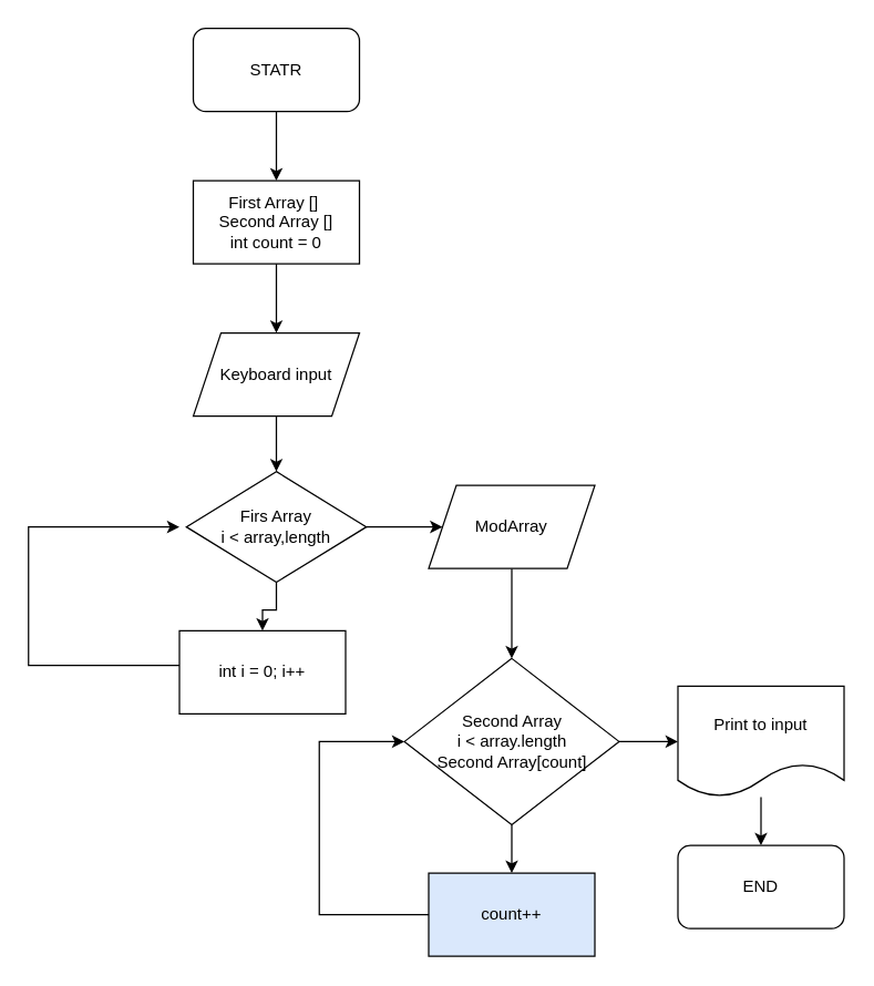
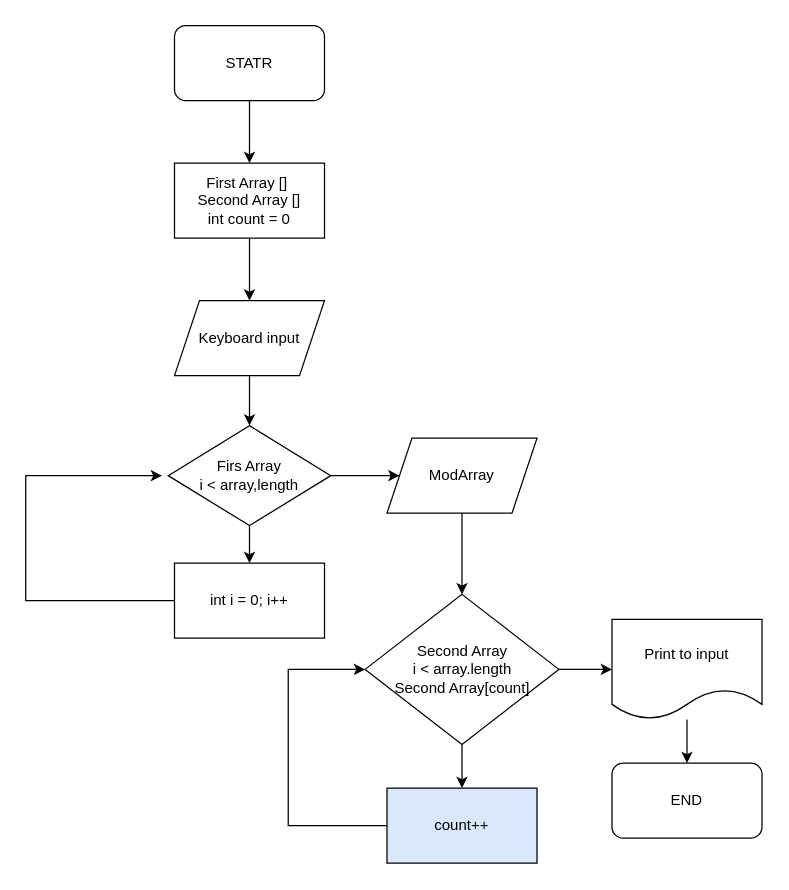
  <mxCell id="0" />
  <mxCell id="1" parent="0" />
  <mxCell id="2" value="" style="edgeStyle=orthogonalEdgeStyle;rounded=0;orthogonalLoop=1;jettySize=auto;html=1;" edge="1" parent="1" source="3" target="5"><mxGeometry relative="1" as="geometry" /></mxCell>
  <mxCell id="3" value="STATR" style="rounded=1;whiteSpace=wrap;html=1;" vertex="1" parent="1"><mxGeometry x="139" y="20" width="120" height="60" as="geometry" /></mxCell>
  <mxCell id="4" value="" style="edgeStyle=orthogonalEdgeStyle;rounded=0;orthogonalLoop=1;jettySize=auto;html=1;" edge="1" parent="1" source="5" target="7"><mxGeometry relative="1" as="geometry" /></mxCell>
  <mxCell id="5" value="First Array []&amp;nbsp;&lt;br&gt;Second Array []&lt;br&gt;int count = 0" style="rounded=0;whiteSpace=wrap;html=1;" vertex="1" parent="1"><mxGeometry x="139" y="130" width="120" height="60" as="geometry" /></mxCell>
  <mxCell id="6" value="" style="edgeStyle=orthogonalEdgeStyle;rounded=0;orthogonalLoop=1;jettySize=auto;html=1;" edge="1" parent="1" source="7" target="10"><mxGeometry relative="1" as="geometry" /></mxCell>
  <mxCell id="7" value="Keyboard input" style="shape=parallelogram;perimeter=parallelogramPerimeter;whiteSpace=wrap;html=1;fixedSize=1;" vertex="1" parent="1"><mxGeometry x="139" y="240" width="120" height="60" as="geometry" /></mxCell>
  <mxCell id="8" value="" style="edgeStyle=orthogonalEdgeStyle;rounded=0;orthogonalLoop=1;jettySize=auto;html=1;" edge="1" parent="1" source="10" target="12"><mxGeometry relative="1" as="geometry" /></mxCell>
  <mxCell id="9" value="" style="edgeStyle=orthogonalEdgeStyle;rounded=0;orthogonalLoop=1;jettySize=auto;html=1;" edge="1" parent="1" source="10"><mxGeometry relative="1" as="geometry"><mxPoint x="319" y="380" as="targetPoint" /></mxGeometry></mxCell>
  <mxCell id="10" value="Firs Array&lt;br&gt;i &amp;lt; array,length" style="rhombus;whiteSpace=wrap;html=1;" vertex="1" parent="1"><mxGeometry x="134" y="340" width="130" height="80" as="geometry" /></mxCell>
  <mxCell id="11" style="edgeStyle=orthogonalEdgeStyle;rounded=0;orthogonalLoop=1;jettySize=auto;html=1;" edge="1" parent="1" source="12"><mxGeometry relative="1" as="geometry"><mxPoint x="129" y="380" as="targetPoint" /><Array as="points"><mxPoint x="20" y="480" /></Array></mxGeometry></mxCell>
- <mxCell id="12" value="int i = 0; i++" style="rounded=0;whiteSpace=wrap;html=1;" vertex="1" parent="1"><mxGeometry x="129" y="455" width="120" height="60" as="geometry" /></mxCell>
+ <mxCell id="12" value="int i = 0; i++" style="rounded=0;whiteSpace=wrap;html=1;" vertex="1" parent="1"><mxGeometry x="139" y="450" width="120" height="60" as="geometry" /></mxCell>
  <mxCell id="13" value="" style="edgeStyle=orthogonalEdgeStyle;rounded=0;orthogonalLoop=1;jettySize=auto;html=1;" edge="1" parent="1" source="14" target="17"><mxGeometry relative="1" as="geometry" /></mxCell>
  <mxCell id="14" value="ModArray" style="shape=parallelogram;perimeter=parallelogramPerimeter;whiteSpace=wrap;html=1;fixedSize=1;" vertex="1" parent="1"><mxGeometry x="309" y="350" width="120" height="60" as="geometry" /></mxCell>
  <mxCell id="15" value="" style="edgeStyle=orthogonalEdgeStyle;rounded=0;orthogonalLoop=1;jettySize=auto;html=1;" edge="1" parent="1" source="17" target="19"><mxGeometry relative="1" as="geometry" /></mxCell>
  <mxCell id="16" value="" style="edgeStyle=orthogonalEdgeStyle;rounded=0;orthogonalLoop=1;jettySize=auto;html=1;" edge="1" parent="1" source="17" target="21"><mxGeometry relative="1" as="geometry" /></mxCell>
  <mxCell id="17" value="Second Array&lt;br&gt;i &amp;lt; array.length&lt;br&gt;Second Array[count]" style="rhombus;whiteSpace=wrap;html=1;" vertex="1" parent="1"><mxGeometry x="291.5" y="475" width="155" height="120" as="geometry" /></mxCell>
  <mxCell id="18" style="edgeStyle=orthogonalEdgeStyle;rounded=0;orthogonalLoop=1;jettySize=auto;html=1;entryX=0;entryY=0.5;entryDx=0;entryDy=0;" edge="1" parent="1" source="19" target="17"><mxGeometry relative="1" as="geometry"><mxPoint x="229" y="530" as="targetPoint" /><Array as="points"><mxPoint x="230" y="660" /><mxPoint x="230" y="535" /></Array></mxGeometry></mxCell>
  <mxCell id="19" value="count++" style="rounded=0;whiteSpace=wrap;html=1;fillColor=#dae8fc;" vertex="1" parent="1"><mxGeometry x="309" y="630" width="120" height="60" as="geometry" /></mxCell>
  <mxCell id="20" value="" style="edgeStyle=orthogonalEdgeStyle;rounded=0;orthogonalLoop=1;jettySize=auto;html=1;" edge="1" parent="1" source="21" target="22"><mxGeometry relative="1" as="geometry" /></mxCell>
  <mxCell id="21" value="Print to input" style="shape=document;whiteSpace=wrap;html=1;boundedLbl=1;" vertex="1" parent="1"><mxGeometry x="489" y="495" width="120" height="80" as="geometry" /></mxCell>
  <mxCell id="22" value="END" style="rounded=1;whiteSpace=wrap;html=1;" vertex="1" parent="1"><mxGeometry x="489" y="610" width="120" height="60" as="geometry" /></mxCell>
